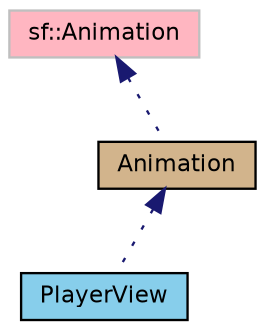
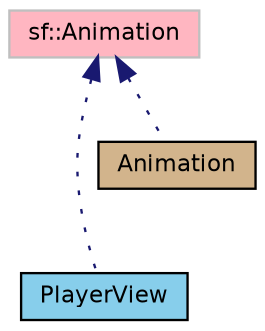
  digraph {
    node [color=black fontname=Helvetica fontsize=10 shape=record style=filled]
    edge [color=midnightblue dir=back fontname=Helvetica fontsize=10 labelfontname=Helvetica labelfontsize=10 style=dotted]
    n1 [fillcolor=skyblue fontcolor=black height=0.2 label=PlayerView width=0.4]
    n2 [fillcolor=tan height=0.2 label=Animation width=0.4]
    n3 [color=grey75 fillcolor=lightpink height=0.2 label="sf::Animation" width=0.4]
-   n2 -> n1
+   n3 -> n1
    n3 -> n2
  }
